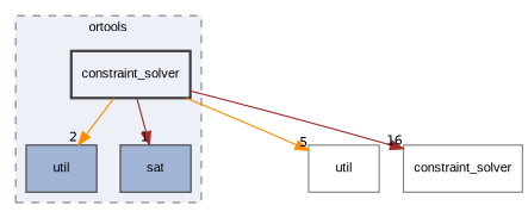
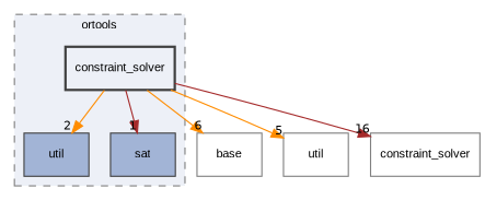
  digraph {
    compound=true
    fontname="Liberation Sans"
    node [color=grey25 fillcolor="#edf0f7" fontname="Liberation Sans" fontsize=10 shape=box]
    edge [fontname="Liberation Sans" fontsize=10 labeldistance=1.5 labelfontname=Helvetica labelfontsize=10 color=darkorange]
    n1 [fillcolor="#a2b4d6" label=util style="filled,"]
    n2 [fillcolor="#a2b4d6" label=sat style="filled,"]
    n3 [label=constraint_solver style="filled,bold,"]
+   n4 [color=grey50 label=base]
    n5 [color=grey50 label=util]
    n6 [color=grey50 label=constraint_solver]
    subgraph cluster_1 {
      bgcolor="#edf0f7"
      fontsize=10
      label=ortools
      pencolor=grey50
      style="filled,dashed,"
      n1
      n2
      n3
    }
    n3 -> n1 [headlabel=2]
    n3 -> n2 [headlabel=1 color=brown]
+   n3 -> n4 [headlabel=6]
    n3 -> n5 [headlabel=5]
    n3 -> n6 [headlabel=16 color=brown]
  }
